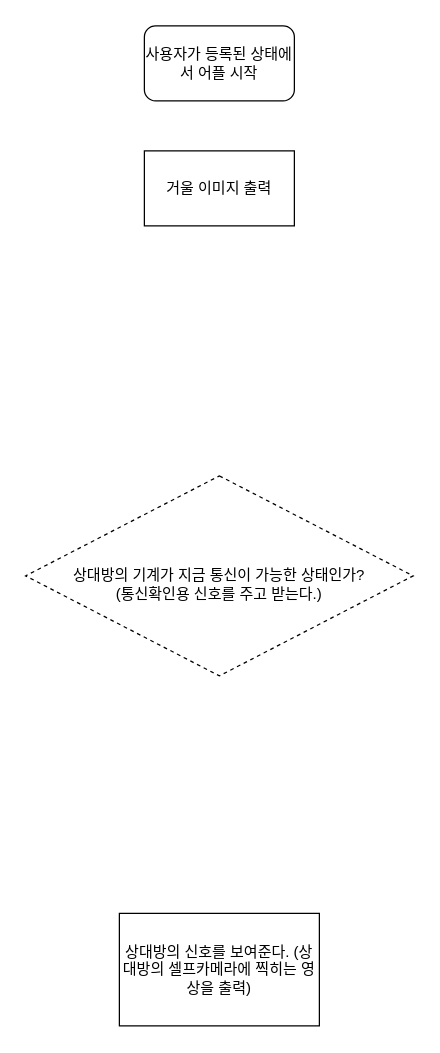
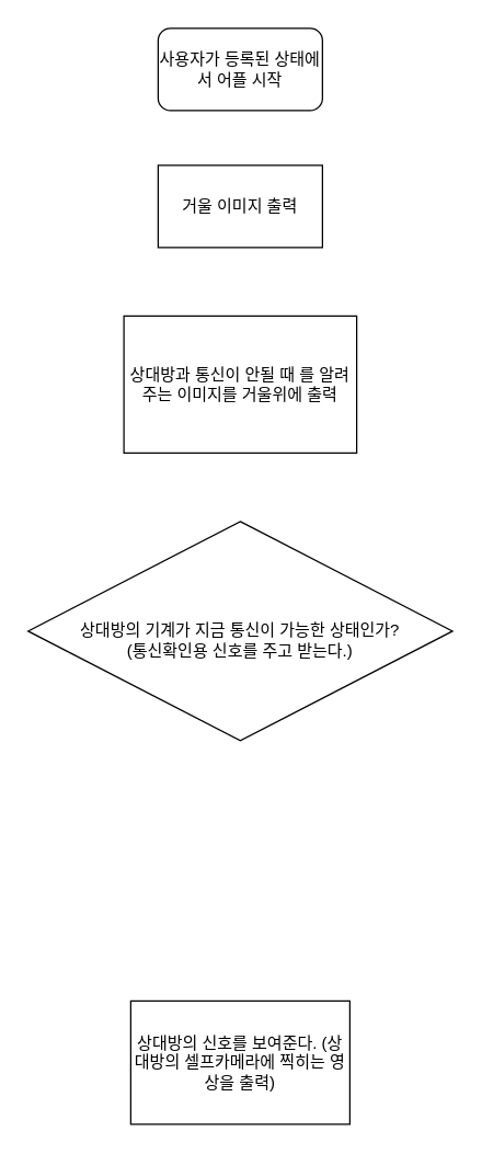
  <mxCell id="0" />
  <mxCell id="1" parent="0" />
  <mxCell id="2" value="사용자가 등록된 상태에서 어플 시작" style="rounded=1;whiteSpace=wrap;html=1;" vertex="1" parent="1"><mxGeometry x="115" y="20" width="120" height="60" as="geometry" /></mxCell>
  <mxCell id="3" value="거울 이미지 출력" style="rounded=0;whiteSpace=wrap;html=1;" vertex="1" parent="1"><mxGeometry x="115" y="120" width="120" height="60" as="geometry" /></mxCell>
- <mxCell id="4" value="&lt;br&gt;상대방의 기계가 지금 통신이 가능한 상태인가?&lt;br&gt;(통신확인용 신호를 주고 받는다.)" style="rhombus;whiteSpace=wrap;html=1;dashed=1;" vertex="1" parent="1"><mxGeometry x="20" y="380" width="310" height="160" as="geometry" /></mxCell>
+ <mxCell id="4" value="&lt;br&gt;상대방의 기계가 지금 통신이 가능한 상태인가?&lt;br&gt;(통신확인용 신호를 주고 받는다.)" style="rhombus;whiteSpace=wrap;html=1;" vertex="1" parent="1"><mxGeometry x="20" y="380" width="310" height="160" as="geometry" /></mxCell>
+ <mxCell id="5" value="상대방과 통신이 안될 때 를 알려주는 이미지를 거울위에 출력" style="rounded=0;whiteSpace=wrap;html=1;" vertex="1" parent="1"><mxGeometry x="90" y="230" width="170" height="100" as="geometry" /></mxCell>
  <mxCell id="6" value="상대방의 신호를 보여준다. (상대방의 셀프카메라에 찍히는 영상을 출력)" style="rounded=0;whiteSpace=wrap;html=1;" vertex="1" parent="1"><mxGeometry x="95" y="730" width="160" height="90" as="geometry" /></mxCell>
